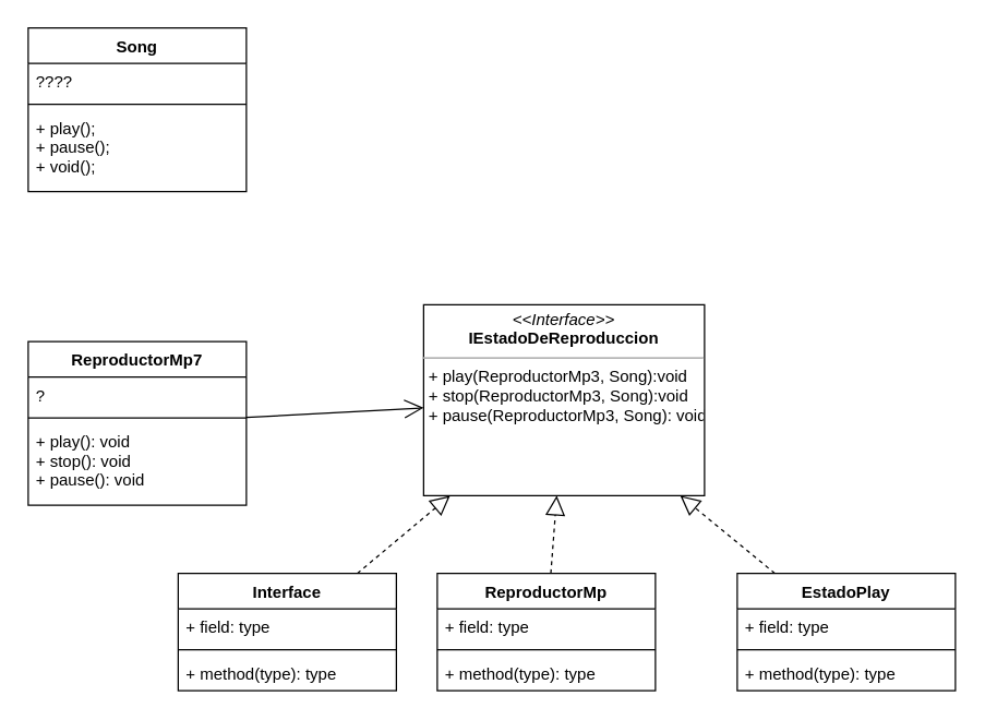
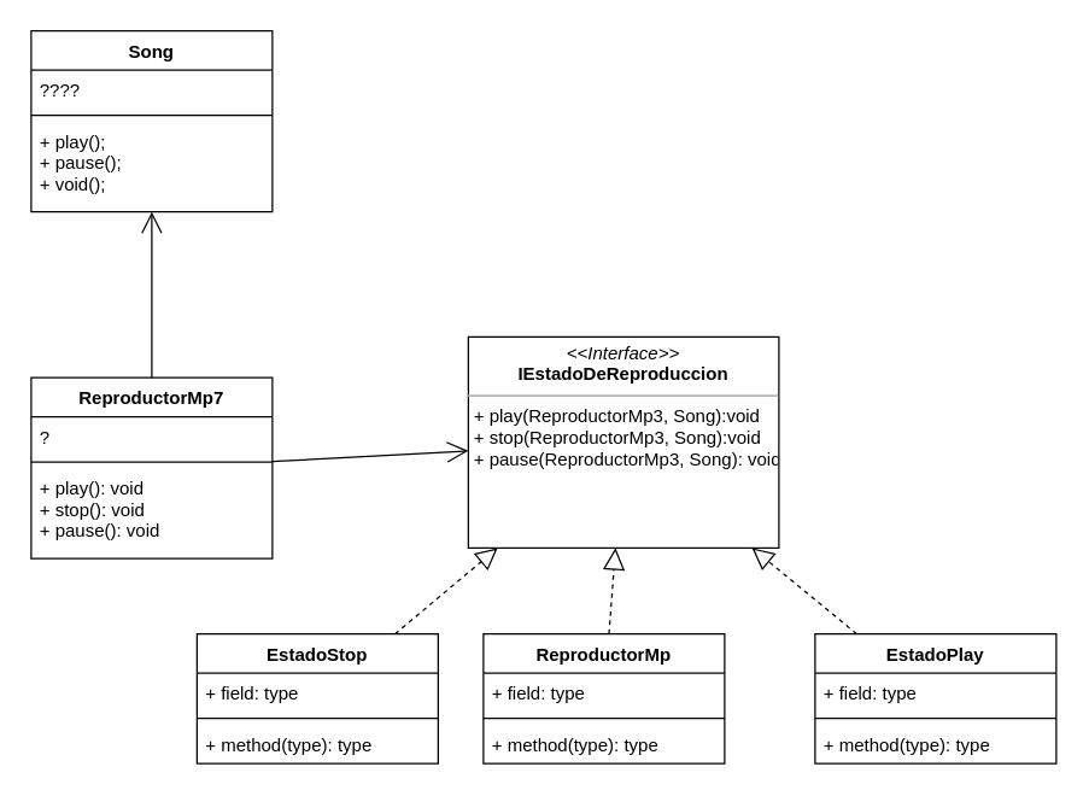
  <mxCell id="0" />
  <mxCell id="1" parent="0" />
  <mxCell id="2" value="&lt;p style=&quot;margin: 0px ; margin-top: 4px ; text-align: center&quot;&gt;&lt;i&gt;&amp;lt;&amp;lt;Interface&amp;gt;&amp;gt;&lt;/i&gt;&lt;br&gt;&lt;b&gt;IEstadoDeReproduccion&lt;/b&gt;&lt;/p&gt;&lt;hr size=&quot;1&quot;&gt;&lt;p style=&quot;margin: 0px ; margin-left: 4px&quot;&gt;+ play(ReproductorMp3, Song):void&lt;/p&gt;&lt;p style=&quot;margin: 0px ; margin-left: 4px&quot;&gt;+ stop(ReproductorMp3, Song):void&lt;/p&gt;&lt;p style=&quot;margin: 0px ; margin-left: 4px&quot;&gt;+ pause(ReproductorMp3, Song): void&lt;/p&gt;" style="verticalAlign=top;align=left;overflow=fill;fontSize=12;fontFamily=Helvetica;html=1;" vertex="1" parent="1"><mxGeometry x="310" y="223" width="206" height="140" as="geometry" /></mxCell>
  <mxCell id="3" value="ReproductorMp7" style="swimlane;fontStyle=1;align=center;verticalAlign=top;childLayout=stackLayout;horizontal=1;startSize=26;horizontalStack=0;resizeParent=1;resizeParentMax=0;resizeLast=0;collapsible=1;marginBottom=0;" vertex="1" parent="1"><mxGeometry x="20" y="250" width="160" height="120" as="geometry" /></mxCell>
  <mxCell id="4" value="?" style="text;strokeColor=none;fillColor=none;align=left;verticalAlign=top;spacingLeft=4;spacingRight=4;overflow=hidden;rotatable=0;points=[[0,0.5],[1,0.5]];portConstraint=eastwest;" vertex="1" parent="3"><mxGeometry y="26" width="160" height="26" as="geometry" /></mxCell>
  <mxCell id="5" value="" style="line;strokeWidth=1;fillColor=none;align=left;verticalAlign=middle;spacingTop=-1;spacingLeft=3;spacingRight=3;rotatable=0;labelPosition=right;points=[];portConstraint=eastwest;" vertex="1" parent="3"><mxGeometry y="52" width="160" height="8" as="geometry" /></mxCell>
  <mxCell id="6" value="+ play(): void&#10;+ stop(): void&#10;+ pause(): void" style="text;strokeColor=none;fillColor=none;align=left;verticalAlign=top;spacingLeft=4;spacingRight=4;overflow=hidden;rotatable=0;points=[[0,0.5],[1,0.5]];portConstraint=eastwest;" vertex="1" parent="3"><mxGeometry y="60" width="160" height="60" as="geometry" /></mxCell>
- <mxCell id="7" value="Interface" style="swimlane;fontStyle=1;align=center;verticalAlign=top;childLayout=stackLayout;horizontal=1;startSize=26;horizontalStack=0;resizeParent=1;resizeParentMax=0;resizeLast=0;collapsible=1;marginBottom=0;" vertex="1" parent="1"><mxGeometry x="130" y="420" width="160" height="86" as="geometry" /></mxCell>
+ <mxCell id="7" value="EstadoStop" style="swimlane;fontStyle=1;align=center;verticalAlign=top;childLayout=stackLayout;horizontal=1;startSize=26;horizontalStack=0;resizeParent=1;resizeParentMax=0;resizeLast=0;collapsible=1;marginBottom=0;" vertex="1" parent="1"><mxGeometry x="130" y="420" width="160" height="86" as="geometry" /></mxCell>
  <mxCell id="8" value="+ field: type" style="text;strokeColor=none;fillColor=none;align=left;verticalAlign=top;spacingLeft=4;spacingRight=4;overflow=hidden;rotatable=0;points=[[0,0.5],[1,0.5]];portConstraint=eastwest;" vertex="1" parent="7"><mxGeometry y="26" width="160" height="26" as="geometry" /></mxCell>
  <mxCell id="9" value="" style="line;strokeWidth=1;fillColor=none;align=left;verticalAlign=middle;spacingTop=-1;spacingLeft=3;spacingRight=3;rotatable=0;labelPosition=right;points=[];portConstraint=eastwest;" vertex="1" parent="7"><mxGeometry y="52" width="160" height="8" as="geometry" /></mxCell>
  <mxCell id="10" value="+ method(type): type" style="text;strokeColor=none;fillColor=none;align=left;verticalAlign=top;spacingLeft=4;spacingRight=4;overflow=hidden;rotatable=0;points=[[0,0.5],[1,0.5]];portConstraint=eastwest;" vertex="1" parent="7"><mxGeometry y="60" width="160" height="26" as="geometry" /></mxCell>
  <mxCell id="11" value="ReproductorMp" style="swimlane;fontStyle=1;align=center;verticalAlign=top;childLayout=stackLayout;horizontal=1;startSize=26;horizontalStack=0;resizeParent=1;resizeParentMax=0;resizeLast=0;collapsible=1;marginBottom=0;" vertex="1" parent="1"><mxGeometry x="320" y="420" width="160" height="86" as="geometry" /></mxCell>
  <mxCell id="12" value="+ field: type" style="text;strokeColor=none;fillColor=none;align=left;verticalAlign=top;spacingLeft=4;spacingRight=4;overflow=hidden;rotatable=0;points=[[0,0.5],[1,0.5]];portConstraint=eastwest;" vertex="1" parent="11"><mxGeometry y="26" width="160" height="26" as="geometry" /></mxCell>
  <mxCell id="13" value="" style="line;strokeWidth=1;fillColor=none;align=left;verticalAlign=middle;spacingTop=-1;spacingLeft=3;spacingRight=3;rotatable=0;labelPosition=right;points=[];portConstraint=eastwest;" vertex="1" parent="11"><mxGeometry y="52" width="160" height="8" as="geometry" /></mxCell>
  <mxCell id="14" value="+ method(type): type" style="text;strokeColor=none;fillColor=none;align=left;verticalAlign=top;spacingLeft=4;spacingRight=4;overflow=hidden;rotatable=0;points=[[0,0.5],[1,0.5]];portConstraint=eastwest;" vertex="1" parent="11"><mxGeometry y="60" width="160" height="26" as="geometry" /></mxCell>
  <mxCell id="15" value="EstadoPlay" style="swimlane;fontStyle=1;align=center;verticalAlign=top;childLayout=stackLayout;horizontal=1;startSize=26;horizontalStack=0;resizeParent=1;resizeParentMax=0;resizeLast=0;collapsible=1;marginBottom=0;" vertex="1" parent="1"><mxGeometry x="540" y="420" width="160" height="86" as="geometry" /></mxCell>
  <mxCell id="16" value="+ field: type" style="text;strokeColor=none;fillColor=none;align=left;verticalAlign=top;spacingLeft=4;spacingRight=4;overflow=hidden;rotatable=0;points=[[0,0.5],[1,0.5]];portConstraint=eastwest;" vertex="1" parent="15"><mxGeometry y="26" width="160" height="26" as="geometry" /></mxCell>
  <mxCell id="17" value="" style="line;strokeWidth=1;fillColor=none;align=left;verticalAlign=middle;spacingTop=-1;spacingLeft=3;spacingRight=3;rotatable=0;labelPosition=right;points=[];portConstraint=eastwest;" vertex="1" parent="15"><mxGeometry y="52" width="160" height="8" as="geometry" /></mxCell>
  <mxCell id="18" value="+ method(type): type" style="text;strokeColor=none;fillColor=none;align=left;verticalAlign=top;spacingLeft=4;spacingRight=4;overflow=hidden;rotatable=0;points=[[0,0.5],[1,0.5]];portConstraint=eastwest;" vertex="1" parent="15"><mxGeometry y="60" width="160" height="26" as="geometry" /></mxCell>
  <mxCell id="19" value="" style="endArrow=open;endFill=1;endSize=12;html=1;" edge="1" parent="1" source="3" target="2"><mxGeometry width="160" relative="1" as="geometry"><mxPoint x="196" y="180" as="sourcePoint" /><mxPoint x="356" y="180" as="targetPoint" /></mxGeometry></mxCell>
  <mxCell id="20" value="" style="endArrow=block;dashed=1;endFill=0;endSize=12;html=1;" edge="1" parent="1" source="7" target="2"><mxGeometry width="160" relative="1" as="geometry"><mxPoint x="176" y="390" as="sourcePoint" /><mxPoint x="336" y="390" as="targetPoint" /></mxGeometry></mxCell>
  <mxCell id="21" value="" style="endArrow=block;dashed=1;endFill=0;endSize=12;html=1;" edge="1" parent="1" source="11" target="2"><mxGeometry width="160" relative="1" as="geometry"><mxPoint x="436" y="70" as="sourcePoint" /><mxPoint x="596" y="70" as="targetPoint" /></mxGeometry></mxCell>
  <mxCell id="22" value="" style="endArrow=block;dashed=1;endFill=0;endSize=12;html=1;" edge="1" parent="1" source="15" target="2"><mxGeometry width="160" relative="1" as="geometry"><mxPoint x="486" y="90" as="sourcePoint" /><mxPoint x="646" y="90" as="targetPoint" /></mxGeometry></mxCell>
  <mxCell id="23" value="Song" style="swimlane;fontStyle=1;align=center;verticalAlign=top;childLayout=stackLayout;horizontal=1;startSize=26;horizontalStack=0;resizeParent=1;resizeParentMax=0;resizeLast=0;collapsible=1;marginBottom=0;" vertex="1" parent="1"><mxGeometry x="20" y="20" width="160" height="120" as="geometry" /></mxCell>
  <mxCell id="24" value="????" style="text;strokeColor=none;fillColor=none;align=left;verticalAlign=top;spacingLeft=4;spacingRight=4;overflow=hidden;rotatable=0;points=[[0,0.5],[1,0.5]];portConstraint=eastwest;" vertex="1" parent="23"><mxGeometry y="26" width="160" height="26" as="geometry" /></mxCell>
  <mxCell id="25" value="" style="line;strokeWidth=1;fillColor=none;align=left;verticalAlign=middle;spacingTop=-1;spacingLeft=3;spacingRight=3;rotatable=0;labelPosition=right;points=[];portConstraint=eastwest;" vertex="1" parent="23"><mxGeometry y="52" width="160" height="8" as="geometry" /></mxCell>
  <mxCell id="26" value="+ play();&#10;+ pause();&#10;+ void();" style="text;strokeColor=none;fillColor=none;align=left;verticalAlign=top;spacingLeft=4;spacingRight=4;overflow=hidden;rotatable=0;points=[[0,0.5],[1,0.5]];portConstraint=eastwest;" vertex="1" parent="23"><mxGeometry y="60" width="160" height="60" as="geometry" /></mxCell>
+ <mxCell id="27" value="" style="endArrow=open;endFill=1;endSize=12;html=1;" edge="1" parent="1" source="3" target="23"><mxGeometry width="160" relative="1" as="geometry"><mxPoint x="356" y="110" as="sourcePoint" /><mxPoint x="516" y="110" as="targetPoint" /></mxGeometry></mxCell>
